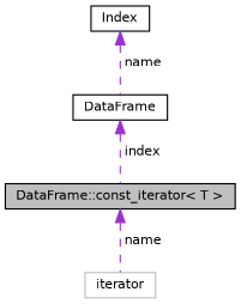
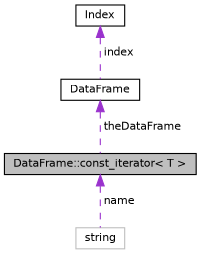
  digraph {
    node [color=black fillcolor=white fontname=Helvetica fontsize=10 shape=record style=filled]
    edge [color=darkorchid3 dir=back fontname=Helvetica fontsize=10 labelfontname=Helvetica labelfontsize=10 style=dashed]
    n1 [fillcolor=grey75 fontcolor=black height=0.2 label="DataFrame::const_iterator\< T \>" width=0.4]
-   n2 [color=grey75 height=0.2 label=iterator width=0.4]
+   n2 [color=grey75 height=0.2 label=string width=0.4]
    n3 [height=0.2 label=DataFrame width=0.4]
    n4 [height=0.2 label=Index width=0.4]
    n1 -> n2 [label=" name"]
-   n3 -> n1 [label=" index"]
-   n4 -> n3 [label=" name"]
+   n3 -> n1 [label=" theDataFrame"]
+   n4 -> n3 [label=" index"]
  }
